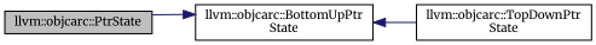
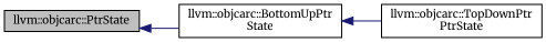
  digraph {
    fontname=Merriweather
    rankdir=LR
    node [color=black fontname=Merriweather fontsize=10 shape=box]
    edge [color=midnightblue dir=back fontname=Merriweather fontsize=10 labelfontname=Helvetica labelfontsize=10 style=solid]
    n1 [fillcolor=grey75 fontcolor=black height=0.2 label="llvm::objcarc::PtrState" style=filled width=0.4]
    n2 [height=0.2 label="llvm::objcarc::BottomUpPtr\lState" width=0.4]
-   n3 [height=0.2 label="llvm::objcarc::TopDownPtr\lState" width=0.4]
-   n2 -> n1
+   n3 [height=0.2 label="llvm::objcarc::TopDownPtr\lPtrState" width=0.4]
+   n1 -> n2
    n2 -> n3
  }
